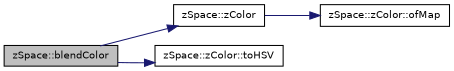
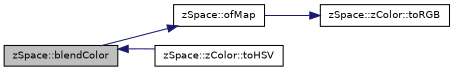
  digraph {
    rankdir=LR
    node [color=black fillcolor=white fontname=Helvetica fontsize=10 shape=record style=filled]
    edge [color=midnightblue fontname=Helvetica fontsize=10 labelfontname=Helvetica labelfontsize=10 style=solid]
    n1 [fillcolor=grey75 fontcolor=black height=0.2 label="zSpace::blendColor" width=0.4]
-   n2 [height=0.2 label="zSpace::zColor" width=0.4]
+   n2 [height=0.2 label="zSpace::ofMap" width=0.4]
    n3 [height=0.2 label="zSpace::zColor::toHSV" width=0.4]
-   n4 [height=0.2 label="zSpace::zColor::ofMap" width=0.4]
+   n4 [height=0.2 label="zSpace::zColor::toRGB" width=0.4]
    n1 -> n2
-   n1 -> n3
+   n3 -> n1
    n2 -> n4
  }
